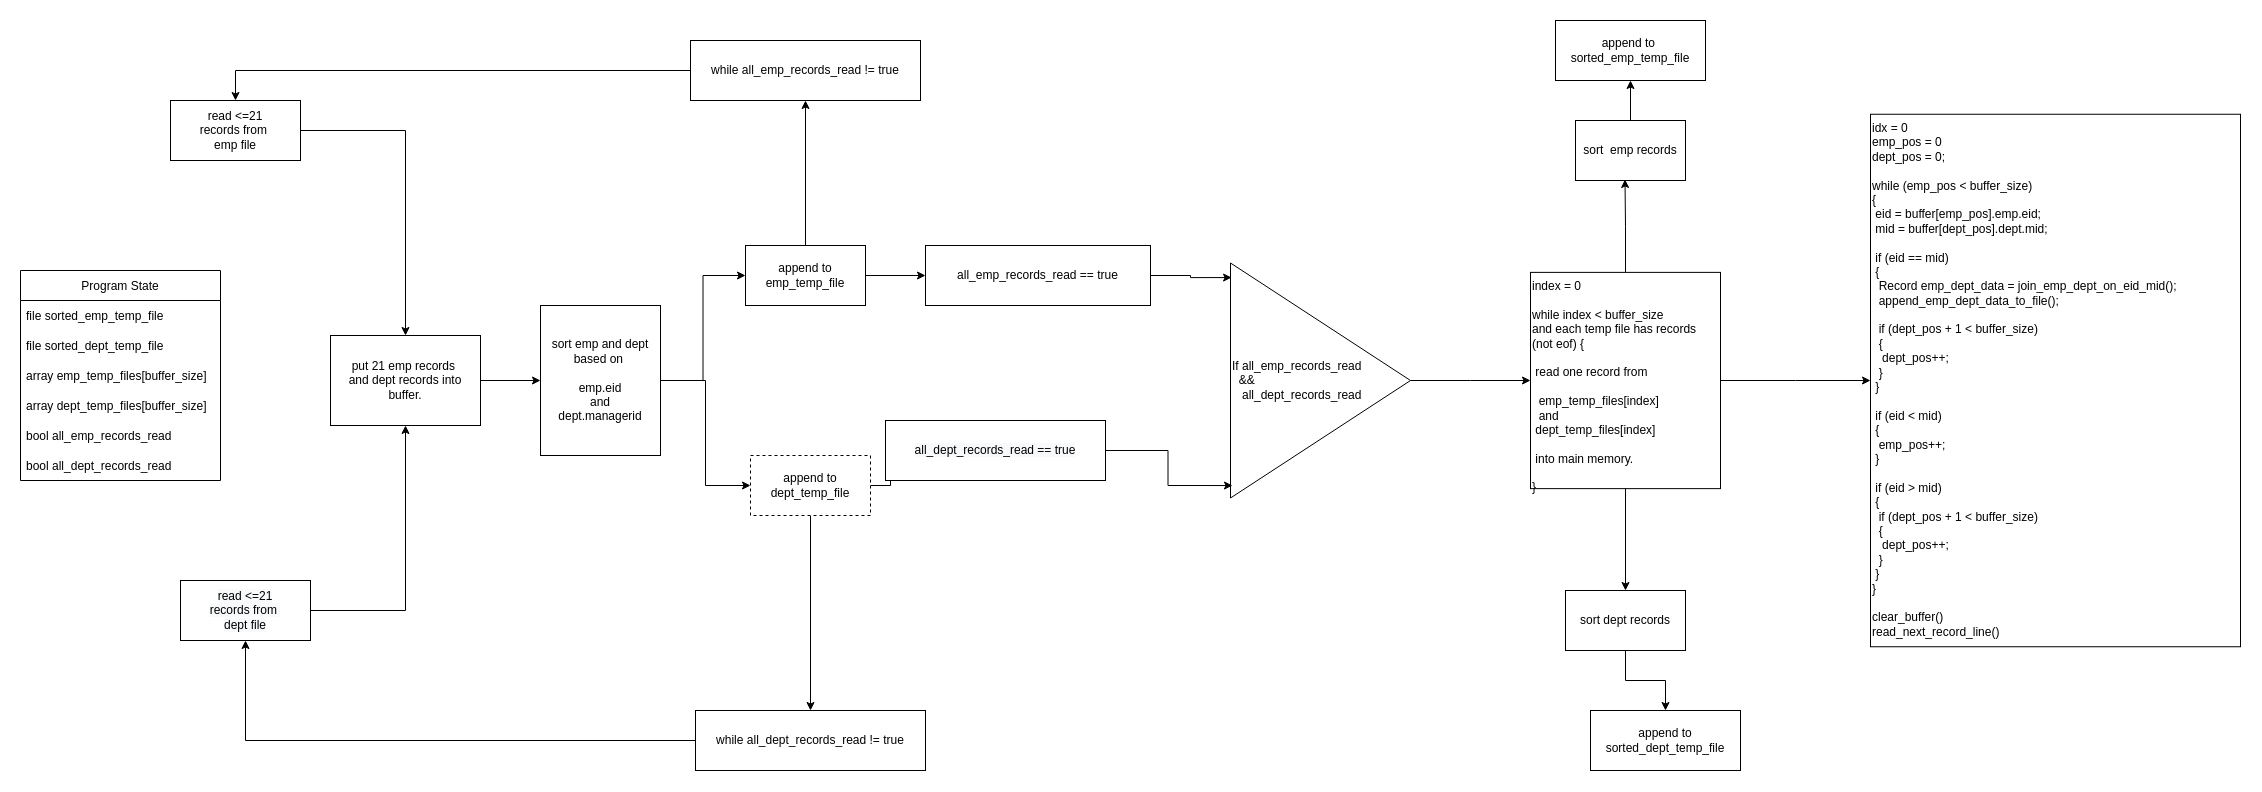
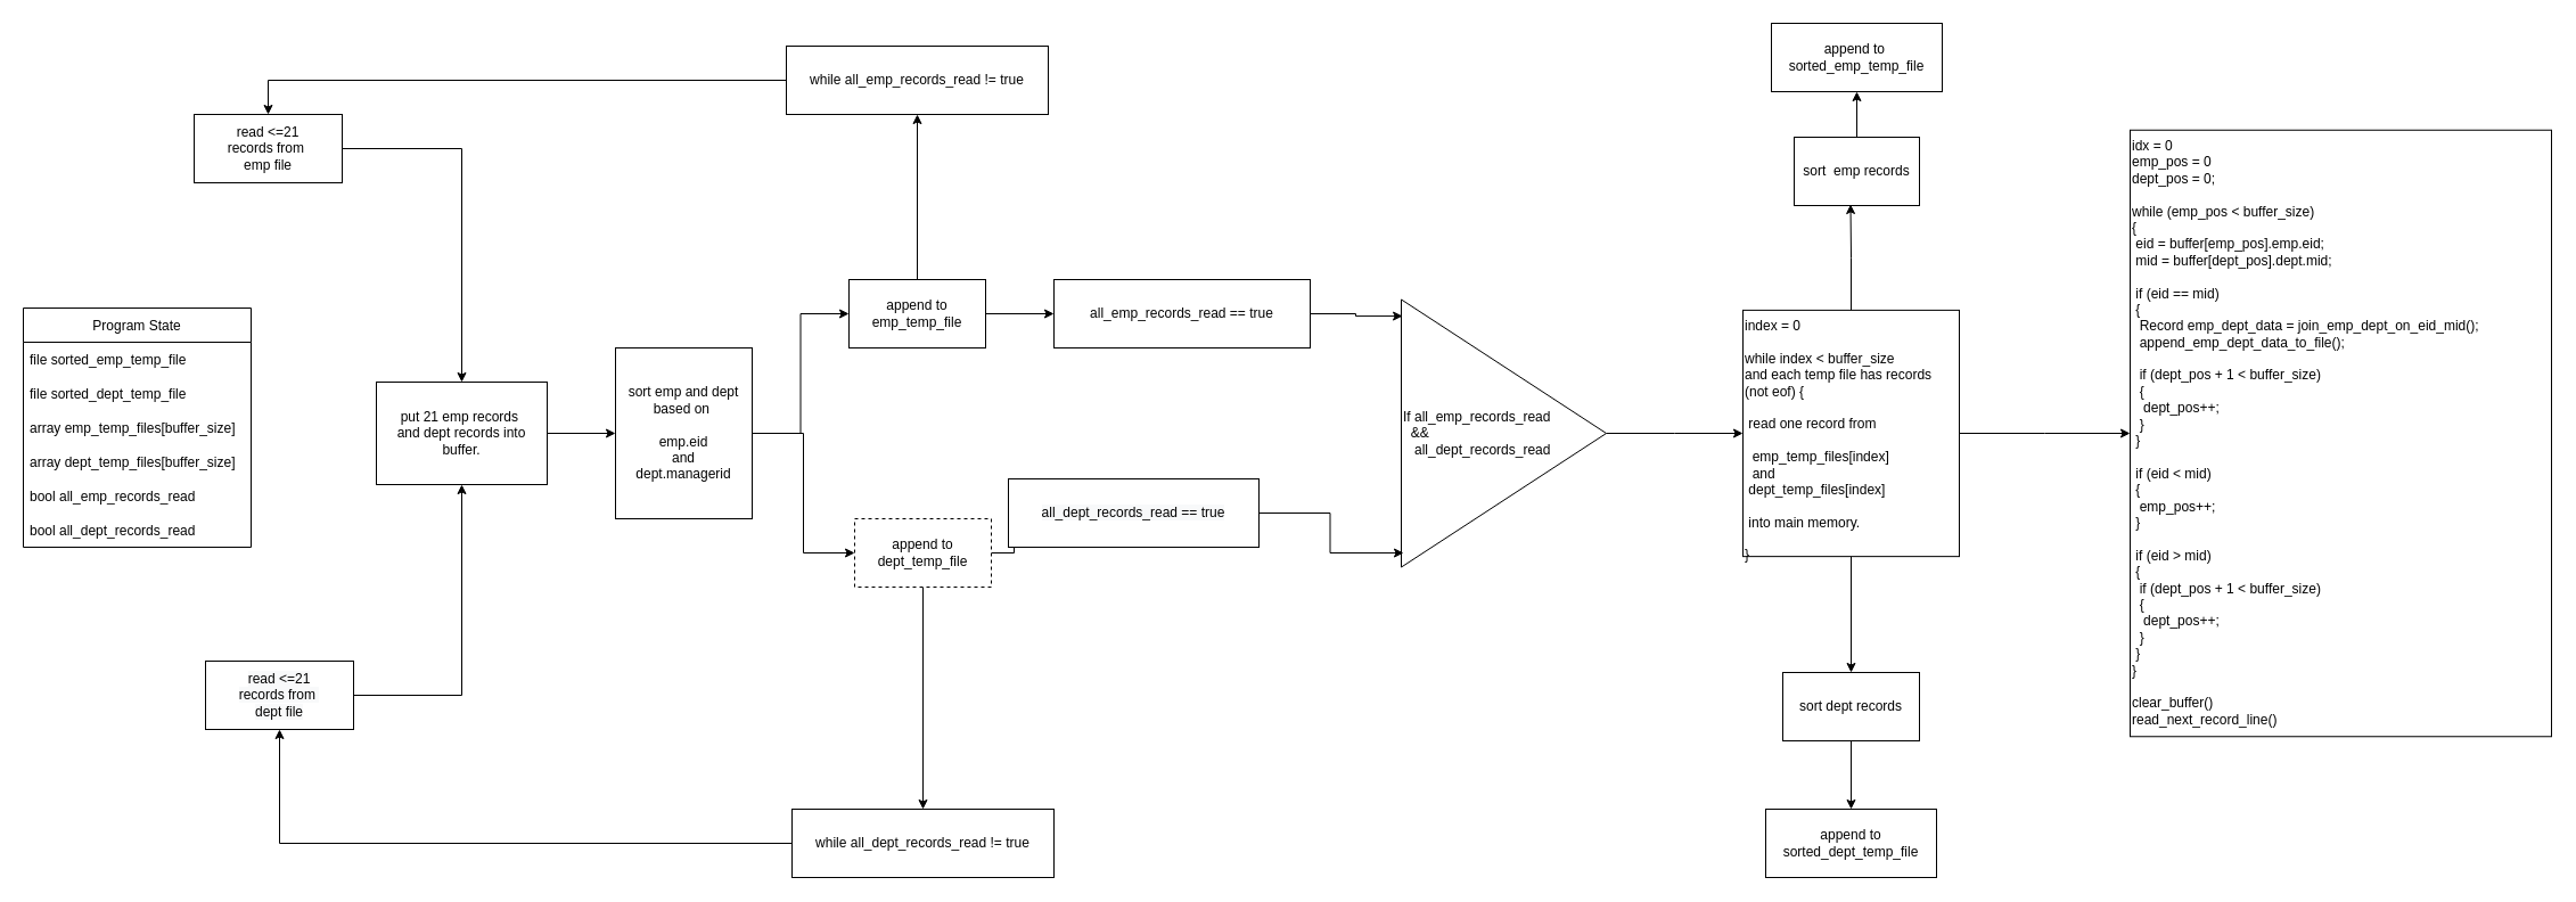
  <mxCell id="0" />
  <mxCell id="1" parent="0" />
  <mxCell id="2" style="edgeStyle=orthogonalEdgeStyle;rounded=0;orthogonalLoop=1;jettySize=auto;html=1;" edge="1" parent="1" source="3" target="7"><mxGeometry relative="1" as="geometry"><mxPoint x="440" y="310" as="targetPoint" /></mxGeometry></mxCell>
  <mxCell id="3" value="read &amp;lt;=21&lt;br&gt;records from&amp;nbsp;&lt;br&gt;emp file" style="rounded=0;whiteSpace=wrap;html=1;" vertex="1" parent="1"><mxGeometry x="170" y="100" width="130" height="60" as="geometry" /></mxCell>
  <mxCell id="4" style="edgeStyle=orthogonalEdgeStyle;rounded=0;orthogonalLoop=1;jettySize=auto;html=1;entryX=0.5;entryY=1;entryDx=0;entryDy=0;" edge="1" parent="1" source="5" target="7"><mxGeometry relative="1" as="geometry" /></mxCell>
  <mxCell id="5" value="&lt;span style=&quot;color: rgb(0 , 0 , 0) ; font-family: &amp;#34;helvetica&amp;#34; ; font-size: 12px ; font-style: normal ; font-weight: 400 ; letter-spacing: normal ; text-align: center ; text-indent: 0px ; text-transform: none ; word-spacing: 0px ; background-color: rgb(248 , 249 , 250) ; display: inline ; float: none&quot;&gt;read &amp;lt;=21&lt;/span&gt;&lt;br style=&quot;color: rgb(0 , 0 , 0) ; font-family: &amp;#34;helvetica&amp;#34; ; font-size: 12px ; font-style: normal ; font-weight: 400 ; letter-spacing: normal ; text-align: center ; text-indent: 0px ; text-transform: none ; word-spacing: 0px ; background-color: rgb(248 , 249 , 250)&quot;&gt;&lt;span style=&quot;color: rgb(0 , 0 , 0) ; font-family: &amp;#34;helvetica&amp;#34; ; font-size: 12px ; font-style: normal ; font-weight: 400 ; letter-spacing: normal ; text-align: center ; text-indent: 0px ; text-transform: none ; word-spacing: 0px ; background-color: rgb(248 , 249 , 250) ; display: inline ; float: none&quot;&gt;records from&amp;nbsp;&lt;/span&gt;&lt;br style=&quot;color: rgb(0 , 0 , 0) ; font-family: &amp;#34;helvetica&amp;#34; ; font-size: 12px ; font-style: normal ; font-weight: 400 ; letter-spacing: normal ; text-align: center ; text-indent: 0px ; text-transform: none ; word-spacing: 0px ; background-color: rgb(248 , 249 , 250)&quot;&gt;&lt;span style=&quot;color: rgb(0 , 0 , 0) ; font-family: &amp;#34;helvetica&amp;#34; ; font-size: 12px ; font-style: normal ; font-weight: 400 ; letter-spacing: normal ; text-align: center ; text-indent: 0px ; text-transform: none ; word-spacing: 0px ; background-color: rgb(248 , 249 , 250) ; display: inline ; float: none&quot;&gt;dept file&lt;/span&gt;" style="rounded=0;whiteSpace=wrap;html=1;" vertex="1" parent="1"><mxGeometry x="180" y="580" width="130" height="60" as="geometry" /></mxCell>
  <mxCell id="6" value="" style="edgeStyle=orthogonalEdgeStyle;rounded=0;orthogonalLoop=1;jettySize=auto;html=1;" edge="1" parent="1" source="7" target="14"><mxGeometry relative="1" as="geometry" /></mxCell>
  <mxCell id="7" value="put 21 emp records&amp;nbsp;&lt;br&gt;and dept records into&lt;br&gt;buffer." style="rounded=0;whiteSpace=wrap;html=1;" vertex="1" parent="1"><mxGeometry x="330" y="335" width="150" height="90" as="geometry" /></mxCell>
  <mxCell id="8" style="edgeStyle=orthogonalEdgeStyle;rounded=0;orthogonalLoop=1;jettySize=auto;html=1;entryX=0.5;entryY=0;entryDx=0;entryDy=0;" edge="1" parent="1" source="9" target="3"><mxGeometry relative="1" as="geometry" /></mxCell>
  <mxCell id="9" value="while all_emp_records_read != true" style="rounded=0;whiteSpace=wrap;html=1;" vertex="1" parent="1"><mxGeometry x="690" y="40" width="230" height="60" as="geometry" /></mxCell>
  <mxCell id="10" style="edgeStyle=orthogonalEdgeStyle;rounded=0;orthogonalLoop=1;jettySize=auto;html=1;entryX=0.5;entryY=1;entryDx=0;entryDy=0;" edge="1" parent="1" source="11" target="5"><mxGeometry relative="1" as="geometry" /></mxCell>
  <mxCell id="11" value="while all_dept_records_read != true" style="rounded=0;whiteSpace=wrap;html=1;" vertex="1" parent="1"><mxGeometry x="695" y="710" width="230" height="60" as="geometry" /></mxCell>
  <mxCell id="12" value="" style="edgeStyle=orthogonalEdgeStyle;rounded=0;orthogonalLoop=1;jettySize=auto;html=1;" edge="1" parent="1" source="14" target="26"><mxGeometry relative="1" as="geometry" /></mxCell>
  <mxCell id="13" value="" style="edgeStyle=orthogonalEdgeStyle;rounded=0;orthogonalLoop=1;jettySize=auto;html=1;" edge="1" parent="1" source="14" target="29"><mxGeometry relative="1" as="geometry" /></mxCell>
  <mxCell id="14" value="sort emp and dept&lt;br&gt;based on&amp;nbsp;&lt;br&gt;&lt;br&gt;emp.eid&lt;br&gt;and&lt;br&gt;dept.managerid" style="whiteSpace=wrap;html=1;rounded=0;" vertex="1" parent="1"><mxGeometry x="540" y="305" width="120" height="150" as="geometry" /></mxCell>
  <mxCell id="15" value="Program State" style="swimlane;fontStyle=0;childLayout=stackLayout;horizontal=1;startSize=30;horizontalStack=0;resizeParent=1;resizeParentMax=0;resizeLast=0;collapsible=1;marginBottom=0;" vertex="1" parent="1"><mxGeometry x="20" y="270" width="200" height="210" as="geometry" /></mxCell>
  <mxCell id="16" value="file sorted_emp_temp_file" style="text;strokeColor=none;fillColor=none;align=left;verticalAlign=middle;spacingLeft=4;spacingRight=4;overflow=hidden;points=[[0,0.5],[1,0.5]];portConstraint=eastwest;rotatable=0;" vertex="1" parent="15"><mxGeometry y="30" width="200" height="30" as="geometry" /></mxCell>
  <mxCell id="17" value="file sorted_dept_temp_file" style="text;strokeColor=none;fillColor=none;align=left;verticalAlign=middle;spacingLeft=4;spacingRight=4;overflow=hidden;points=[[0,0.5],[1,0.5]];portConstraint=eastwest;rotatable=0;" vertex="1" parent="15"><mxGeometry y="60" width="200" height="30" as="geometry" /></mxCell>
  <mxCell id="18" value="array emp_temp_files[buffer_size]" style="text;strokeColor=none;fillColor=none;align=left;verticalAlign=middle;spacingLeft=4;spacingRight=4;overflow=hidden;points=[[0,0.5],[1,0.5]];portConstraint=eastwest;rotatable=0;" vertex="1" parent="15"><mxGeometry y="90" width="200" height="30" as="geometry" /></mxCell>
  <mxCell id="19" value="array dept_temp_files[buffer_size]" style="text;strokeColor=none;fillColor=none;align=left;verticalAlign=middle;spacingLeft=4;spacingRight=4;overflow=hidden;points=[[0,0.5],[1,0.5]];portConstraint=eastwest;rotatable=0;" vertex="1" parent="15"><mxGeometry y="120" width="200" height="30" as="geometry" /></mxCell>
  <mxCell id="20" value="bool all_emp_records_read" style="text;strokeColor=none;fillColor=none;align=left;verticalAlign=middle;spacingLeft=4;spacingRight=4;overflow=hidden;points=[[0,0.5],[1,0.5]];portConstraint=eastwest;rotatable=0;" vertex="1" parent="15"><mxGeometry y="150" width="200" height="30" as="geometry" /></mxCell>
  <mxCell id="21" value="bool all_dept_records_read" style="text;strokeColor=none;fillColor=none;align=left;verticalAlign=middle;spacingLeft=4;spacingRight=4;overflow=hidden;points=[[0,0.5],[1,0.5]];portConstraint=eastwest;rotatable=0;" vertex="1" parent="15"><mxGeometry y="180" width="200" height="30" as="geometry" /></mxCell>
  <mxCell id="22" value="" style="edgeStyle=orthogonalEdgeStyle;rounded=0;orthogonalLoop=1;jettySize=auto;html=1;" edge="1" parent="1" source="23" target="37"><mxGeometry relative="1" as="geometry" /></mxCell>
  <mxCell id="23" value="If all_emp_records_read &lt;br&gt;&lt;span style=&quot;white-space: pre&quot;&gt; &lt;/span&gt;&lt;span style=&quot;white-space: pre&quot;&gt; &lt;/span&gt;&amp;amp;&amp;amp;&amp;nbsp;&lt;br&gt;&amp;nbsp; &amp;nbsp;all_dept_records_read" style="triangle;whiteSpace=wrap;html=1;align=left;" vertex="1" parent="1"><mxGeometry x="1230" y="262.5" width="180" height="235" as="geometry" /></mxCell>
  <mxCell id="24" style="edgeStyle=orthogonalEdgeStyle;rounded=0;orthogonalLoop=1;jettySize=auto;html=1;" edge="1" parent="1" source="26" target="9"><mxGeometry relative="1" as="geometry" /></mxCell>
  <mxCell id="25" value="" style="edgeStyle=orthogonalEdgeStyle;rounded=0;orthogonalLoop=1;jettySize=auto;html=1;" edge="1" parent="1" source="26" target="31"><mxGeometry relative="1" as="geometry" /></mxCell>
  <mxCell id="26" value="append to emp_temp_file" style="whiteSpace=wrap;html=1;rounded=0;" vertex="1" parent="1"><mxGeometry x="745" y="245" width="120" height="60" as="geometry" /></mxCell>
  <mxCell id="27" style="edgeStyle=orthogonalEdgeStyle;rounded=0;orthogonalLoop=1;jettySize=auto;html=1;entryX=0.5;entryY=0;entryDx=0;entryDy=0;" edge="1" parent="1" source="29" target="11"><mxGeometry relative="1" as="geometry" /></mxCell>
  <mxCell id="28" style="edgeStyle=orthogonalEdgeStyle;rounded=0;orthogonalLoop=1;jettySize=auto;html=1;" edge="1" parent="1" source="29" target="33"><mxGeometry relative="1" as="geometry" /></mxCell>
  <mxCell id="29" value="append to dept_temp_file" style="whiteSpace=wrap;html=1;rounded=0;dashed=1;" vertex="1" parent="1"><mxGeometry x="750" y="455" width="120" height="60" as="geometry" /></mxCell>
  <mxCell id="30" style="edgeStyle=orthogonalEdgeStyle;rounded=0;orthogonalLoop=1;jettySize=auto;html=1;entryX=0.006;entryY=0.062;entryDx=0;entryDy=0;entryPerimeter=0;" edge="1" parent="1" source="31" target="23"><mxGeometry relative="1" as="geometry" /></mxCell>
  <mxCell id="31" value="all_emp_records_read == true" style="rounded=0;whiteSpace=wrap;html=1;" vertex="1" parent="1"><mxGeometry x="925" y="245" width="225" height="60" as="geometry" /></mxCell>
  <mxCell id="32" style="edgeStyle=orthogonalEdgeStyle;rounded=0;orthogonalLoop=1;jettySize=auto;html=1;entryX=0.011;entryY=0.947;entryDx=0;entryDy=0;entryPerimeter=0;" edge="1" parent="1" source="33" target="23"><mxGeometry relative="1" as="geometry" /></mxCell>
  <mxCell id="33" value="&lt;span style=&quot;color: rgb(0 , 0 , 0) ; font-family: &amp;#34;helvetica&amp;#34; ; font-size: 12px ; font-style: normal ; font-weight: 400 ; letter-spacing: normal ; text-align: center ; text-indent: 0px ; text-transform: none ; word-spacing: 0px ; background-color: rgb(248 , 249 , 250) ; display: inline ; float: none&quot;&gt;all_dept_records_read == true&lt;/span&gt;" style="whiteSpace=wrap;html=1;rounded=0;" vertex="1" parent="1"><mxGeometry x="885" y="420" width="220" height="60" as="geometry" /></mxCell>
  <mxCell id="34" style="edgeStyle=orthogonalEdgeStyle;rounded=0;orthogonalLoop=1;jettySize=auto;html=1;entryX=0.5;entryY=0;entryDx=0;entryDy=0;" edge="1" parent="1" source="37" target="41"><mxGeometry relative="1" as="geometry" /></mxCell>
  <mxCell id="35" style="edgeStyle=orthogonalEdgeStyle;rounded=0;orthogonalLoop=1;jettySize=auto;html=1;entryX=0.45;entryY=0.983;entryDx=0;entryDy=0;entryPerimeter=0;" edge="1" parent="1" source="37" target="39"><mxGeometry relative="1" as="geometry" /></mxCell>
  <mxCell id="36" style="edgeStyle=orthogonalEdgeStyle;rounded=0;orthogonalLoop=1;jettySize=auto;html=1;entryX=0;entryY=0.5;entryDx=0;entryDy=0;fontFamily=Helvetica;fontSize=12;fontColor=default;" edge="1" parent="1" source="37" target="44"><mxGeometry relative="1" as="geometry" /></mxCell>
  <mxCell id="37" value="index = 0&lt;br&gt;&lt;br&gt;while index &amp;lt; buffer_size&lt;br&gt;and each temp file has records&lt;br&gt;(not eof) {&lt;br&gt;&lt;br&gt;&lt;span style=&quot;white-space: pre&quot;&gt; &lt;/span&gt;read one record from&lt;br&gt;&lt;br&gt;&amp;nbsp;&lt;span style=&quot;white-space: pre&quot;&gt; &lt;/span&gt;emp_temp_files[index]&lt;br&gt;&lt;span style=&quot;white-space: pre&quot;&gt; &lt;/span&gt;&lt;span style=&quot;white-space: pre&quot;&gt; &lt;/span&gt;and &lt;br&gt;&lt;span style=&quot;white-space: pre&quot;&gt; &lt;/span&gt;dept_temp_files[index] &lt;br&gt;&lt;br&gt;&lt;span style=&quot;white-space: pre&quot;&gt; &lt;/span&gt;into main memory.&lt;br&gt;&lt;br&gt;}" style="whiteSpace=wrap;html=1;align=left;horizontal=1;verticalAlign=top;" vertex="1" parent="1"><mxGeometry x="1530" y="271.88" width="190" height="216.25" as="geometry" /></mxCell>
  <mxCell id="38" value="" style="edgeStyle=orthogonalEdgeStyle;rounded=0;orthogonalLoop=1;jettySize=auto;html=1;" edge="1" parent="1" source="39" target="43"><mxGeometry relative="1" as="geometry" /></mxCell>
  <mxCell id="39" value="sort&amp;nbsp; emp records" style="whiteSpace=wrap;html=1;" vertex="1" parent="1"><mxGeometry x="1575" y="120" width="110" height="60" as="geometry" /></mxCell>
  <mxCell id="40" value="" style="edgeStyle=orthogonalEdgeStyle;rounded=0;orthogonalLoop=1;jettySize=auto;html=1;" edge="1" parent="1" source="41" target="42"><mxGeometry relative="1" as="geometry" /></mxCell>
  <mxCell id="41" value="sort dept records" style="whiteSpace=wrap;html=1;" vertex="1" parent="1"><mxGeometry x="1565" y="590" width="120" height="60" as="geometry" /></mxCell>
- <mxCell id="42" value="append to sorted_dept_temp_file" style="whiteSpace=wrap;html=1;" vertex="1" parent="1"><mxGeometry x="1590" y="710" width="150" height="60" as="geometry" /></mxCell>
+ <mxCell id="42" value="append to sorted_dept_temp_file" style="whiteSpace=wrap;html=1;" vertex="1" parent="1"><mxGeometry x="1550" y="710" width="150" height="60" as="geometry" /></mxCell>
  <mxCell id="43" value="append to&amp;nbsp;&lt;br&gt;sorted_emp_temp_file" style="whiteSpace=wrap;html=1;" vertex="1" parent="1"><mxGeometry x="1555" y="20" width="150" height="60" as="geometry" /></mxCell>
  <mxCell id="44" value="idx = 0&lt;br&gt;emp_pos = 0&lt;br&gt;dept_pos = 0;&lt;br&gt;&lt;br&gt;while (emp_pos &amp;lt; buffer_size)&amp;nbsp;&lt;br&gt;{&lt;br&gt;&lt;span&gt; &lt;/span&gt;&lt;span style=&quot;white-space: pre&quot;&gt; &lt;/span&gt;eid = buffer[emp_pos].emp.eid;&lt;br&gt;&lt;span&gt; &lt;/span&gt;&lt;span style=&quot;white-space: pre&quot;&gt; &lt;/span&gt;mid = buffer[dept_pos].dept.mid;&lt;br&gt;&lt;span&gt; &lt;/span&gt;&lt;span&gt; &lt;/span&gt;&lt;span style=&quot;white-space: pre&quot;&gt; &lt;/span&gt;&lt;br&gt;&lt;span style=&quot;white-space: pre&quot;&gt; &lt;/span&gt;if (eid == mid)&lt;br&gt;&lt;span&gt; &lt;/span&gt;&lt;span&gt; &lt;/span&gt;&lt;span style=&quot;white-space: pre&quot;&gt; &lt;/span&gt;{&lt;br&gt;&lt;span&gt; &lt;/span&gt;&lt;span&gt; &lt;/span&gt;&lt;span&gt; &lt;/span&gt;&lt;span&gt; &lt;/span&gt;&lt;span style=&quot;white-space: pre&quot;&gt; &lt;/span&gt;&lt;span style=&quot;white-space: pre&quot;&gt; &lt;/span&gt;Record emp_dept_data = join_emp_dept_on_eid_mid();&lt;br&gt;&lt;span&gt; &lt;/span&gt;&lt;span&gt; &lt;/span&gt;&lt;span&gt; &lt;/span&gt;&lt;span&gt; &lt;/span&gt;&lt;span style=&quot;white-space: pre&quot;&gt; &lt;/span&gt;&lt;span style=&quot;white-space: pre&quot;&gt; &lt;/span&gt;append_emp_dept_data_to_file();&lt;br&gt;&lt;br&gt;&lt;span style=&quot;white-space: pre&quot;&gt; &lt;/span&gt;&lt;span style=&quot;white-space: pre&quot;&gt; &lt;/span&gt;if (dept_pos + 1 &amp;lt; buffer_size)&lt;br&gt;&lt;span style=&quot;white-space: pre&quot;&gt; &lt;/span&gt;&lt;span style=&quot;white-space: pre&quot;&gt; &lt;/span&gt;{&lt;br&gt;&lt;span style=&quot;white-space: pre&quot;&gt; &lt;/span&gt;&lt;span style=&quot;white-space: pre&quot;&gt; &lt;/span&gt;&lt;span style=&quot;white-space: pre&quot;&gt; &lt;/span&gt;dept_pos++;&lt;br&gt;&lt;span style=&quot;white-space: pre&quot;&gt; &lt;/span&gt;&lt;span style=&quot;white-space: pre&quot;&gt; &lt;/span&gt;}&lt;br&gt;&lt;span&gt; &lt;/span&gt;&lt;span&gt; &lt;/span&gt;&lt;span style=&quot;white-space: pre&quot;&gt; &lt;/span&gt;}&lt;br&gt;&lt;br&gt;&lt;span&gt; &lt;/span&gt;&lt;span&gt; &lt;/span&gt;&lt;span style=&quot;white-space: pre&quot;&gt; &lt;/span&gt;if (eid &amp;lt; mid)&lt;br&gt;&lt;span&gt; &lt;/span&gt;&lt;span&gt; &lt;/span&gt;&lt;span style=&quot;white-space: pre&quot;&gt; &lt;/span&gt;{&lt;br&gt;&lt;span&gt; &lt;/span&gt;&lt;span&gt; &lt;/span&gt;&lt;span&gt; &lt;/span&gt;&lt;span&gt; &lt;/span&gt;&lt;span style=&quot;white-space: pre&quot;&gt; &lt;/span&gt;&lt;span style=&quot;white-space: pre&quot;&gt; &lt;/span&gt;emp_pos++;&lt;br&gt;&lt;span&gt; &lt;/span&gt;&lt;span&gt; &lt;/span&gt;&lt;span style=&quot;white-space: pre&quot;&gt; &lt;/span&gt;}&lt;br&gt;&lt;br&gt;&lt;span&gt; &lt;/span&gt;&lt;span&gt; &lt;/span&gt;&lt;span style=&quot;white-space: pre&quot;&gt; &lt;/span&gt;if (eid &amp;gt; mid)&lt;br&gt;&lt;span&gt; &lt;/span&gt;&lt;span&gt; &lt;/span&gt;&lt;span style=&quot;white-space: pre&quot;&gt; &lt;/span&gt;{&lt;br&gt;&lt;span&gt; &lt;/span&gt;&lt;span&gt; &lt;/span&gt;&lt;span style=&quot;white-space: pre&quot;&gt; &lt;/span&gt;&lt;span style=&quot;white-space: pre&quot;&gt; &lt;/span&gt;if (dept_pos + 1 &amp;lt; buffer_size)&lt;br&gt;&lt;span&gt; &lt;/span&gt;&lt;span&gt; &lt;/span&gt;&lt;span style=&quot;white-space: pre&quot;&gt; &lt;/span&gt;&lt;span style=&quot;white-space: pre&quot;&gt; &lt;/span&gt;{&lt;br&gt;&lt;span&gt; &lt;/span&gt;&lt;span&gt; &lt;/span&gt;&lt;span&gt; &lt;/span&gt;&lt;span style=&quot;white-space: pre&quot;&gt; &lt;/span&gt;&lt;span style=&quot;white-space: pre&quot;&gt; &lt;/span&gt;&lt;span style=&quot;white-space: pre&quot;&gt; &lt;/span&gt;dept_pos++;&lt;br&gt;&lt;span&gt; &lt;/span&gt;&lt;span&gt; &lt;/span&gt;&lt;span style=&quot;white-space: pre&quot;&gt; &lt;/span&gt;&lt;span style=&quot;white-space: pre&quot;&gt; &lt;/span&gt;}&lt;br&gt;&lt;span&gt; &lt;/span&gt;&lt;span&gt; &lt;/span&gt;&lt;span style=&quot;white-space: pre&quot;&gt; &lt;/span&gt;}&lt;br&gt;}&lt;br&gt;&lt;br&gt;clear_buffer()&lt;br&gt;read_next_record_line()" style="rounded=0;whiteSpace=wrap;html=1;fontFamily=Helvetica;fontSize=12;fontColor=default;strokeColor=default;fillColor=default;textDirection=ltr;verticalAlign=top;align=left;" vertex="1" parent="1"><mxGeometry x="1870" y="113.75" width="370" height="532.5" as="geometry" /></mxCell>
